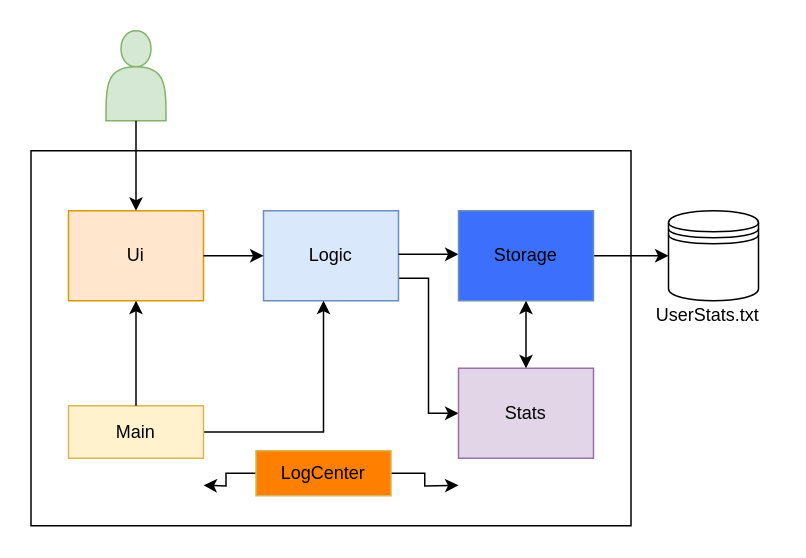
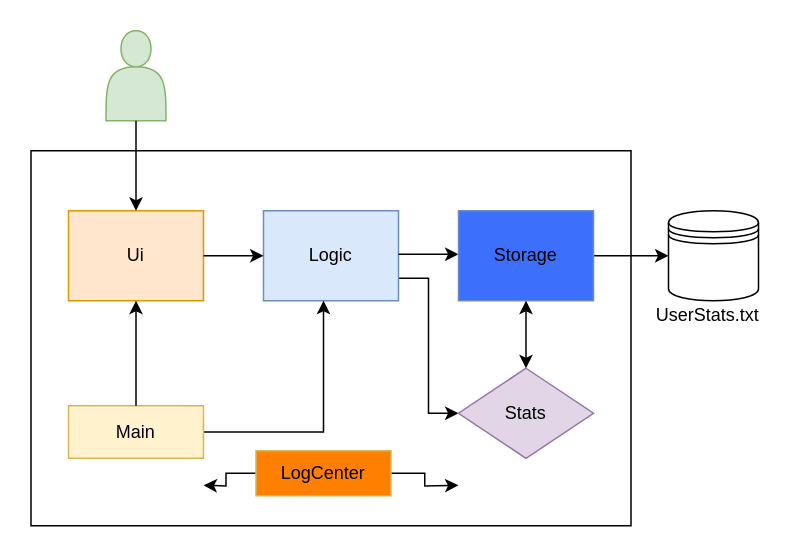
  <mxCell id="0" />
  <mxCell id="1" parent="0" />
  <mxCell id="2" value="" style="rounded=0;whiteSpace=wrap;html=1;" parent="1" vertex="1"><mxGeometry x="20" y="100" width="400" height="250" as="geometry" /></mxCell>
  <mxCell id="3" value="Ui" style="rounded=0;whiteSpace=wrap;html=1;fillColor=#ffe6cc;strokeColor=#d79b00;" parent="1" vertex="1"><mxGeometry x="45" y="140" width="90" height="60" as="geometry" /></mxCell>
  <mxCell id="4" style="edgeStyle=orthogonalEdgeStyle;rounded=0;orthogonalLoop=1;jettySize=auto;html=1;exitX=1;exitY=0.75;exitDx=0;exitDy=0;entryX=0;entryY=0.5;entryDx=0;entryDy=0;" edge="1" parent="1" source="5" target="8"><mxGeometry relative="1" as="geometry" /></mxCell>
  <mxCell id="5" value="Logic" style="rounded=0;whiteSpace=wrap;html=1;fillColor=#dae8fc;strokeColor=#6c8ebf;" parent="1" vertex="1"><mxGeometry x="175" y="140" width="90" height="60" as="geometry" /></mxCell>
  <mxCell id="6" style="edgeStyle=orthogonalEdgeStyle;rounded=0;orthogonalLoop=1;jettySize=auto;html=1;exitX=1;exitY=0.5;exitDx=0;exitDy=0;" edge="1" parent="1" source="7"><mxGeometry relative="1" as="geometry"><mxPoint x="215" y="200" as="targetPoint" /><Array as="points"><mxPoint x="215" y="288" /></Array></mxGeometry></mxCell>
  <mxCell id="7" value="Main" style="rounded=0;whiteSpace=wrap;html=1;fillColor=#fff2cc;strokeColor=#d6b656;" parent="1" vertex="1"><mxGeometry x="45" y="270" width="90" height="35" as="geometry" /></mxCell>
- <mxCell id="8" value="Stats" style="rounded=0;whiteSpace=wrap;html=1;fillColor=#e1d5e7;strokeColor=#9673a6;" parent="1" vertex="1"><mxGeometry x="305" y="245" width="90" height="60" as="geometry" /></mxCell>
+ <mxCell id="8" value="Stats" style="rhombus;whiteSpace=wrap;html=1;fillColor=#e1d5e7;strokeColor=#9673a6;" parent="1" vertex="1"><mxGeometry x="305" y="245" width="90" height="60" as="geometry" /></mxCell>
  <mxCell id="9" value="" style="shape=actor;whiteSpace=wrap;html=1;fillColor=#d5e8d4;strokeColor=#82b366;" parent="1" vertex="1"><mxGeometry x="70" y="20" width="40" height="60" as="geometry" /></mxCell>
  <mxCell id="10" value="" style="endArrow=classic;html=1;entryX=0.5;entryY=1;entryDx=0;entryDy=0;" parent="1" edge="1" target="3"><mxGeometry width="50" height="50" relative="1" as="geometry"><mxPoint x="90" y="270" as="sourcePoint" /><mxPoint x="125" y="230" as="targetPoint" /></mxGeometry></mxCell>
  <mxCell id="11" value="" style="endArrow=classic;html=1;entryX=0.5;entryY=0;entryDx=0;entryDy=0;" parent="1" target="3" edge="1"><mxGeometry width="50" height="50" relative="1" as="geometry"><mxPoint x="90" y="80" as="sourcePoint" /><mxPoint x="140" y="30" as="targetPoint" /></mxGeometry></mxCell>
  <mxCell id="12" value="" style="endArrow=classic;html=1;entryX=0;entryY=0.5;entryDx=0;entryDy=0;exitX=1;exitY=0.5;exitDx=0;exitDy=0;" parent="1" source="3" target="5" edge="1"><mxGeometry width="50" height="50" relative="1" as="geometry"><mxPoint x="135" y="160" as="sourcePoint" /><mxPoint x="135" y="220" as="targetPoint" /></mxGeometry></mxCell>
  <mxCell id="13" value="" style="endArrow=classic;html=1;exitX=1;exitY=0.5;exitDx=0;exitDy=0;" parent="1" edge="1"><mxGeometry width="50" height="50" relative="1" as="geometry"><mxPoint x="265" y="169" as="sourcePoint" /><mxPoint x="305" y="169" as="targetPoint" /></mxGeometry></mxCell>
  <mxCell id="14" value="" style="shape=datastore;whiteSpace=wrap;html=1;" parent="1" vertex="1"><mxGeometry x="445" y="140" width="60" height="60" as="geometry" /></mxCell>
  <mxCell id="15" value="UserStats.txt" style="text;html=1;resizable=0;points=[];autosize=1;align=left;verticalAlign=top;spacingTop=-4;" parent="1" vertex="1"><mxGeometry x="435" y="200" width="80" height="20" as="geometry" /></mxCell>
  <mxCell id="16" style="edgeStyle=orthogonalEdgeStyle;rounded=0;orthogonalLoop=1;jettySize=auto;html=1;exitX=1;exitY=0.5;exitDx=0;exitDy=0;" edge="1" parent="1" source="17" target="14"><mxGeometry relative="1" as="geometry" /></mxCell>
  <mxCell id="17" value="Storage" style="rounded=0;whiteSpace=wrap;html=1;fillColor=#3C70FC;strokeColor=#6c8ebf;" vertex="1" parent="1"><mxGeometry x="305" y="140" width="90" height="60" as="geometry" /></mxCell>
  <mxCell id="18" value="" style="edgeStyle=orthogonalEdgeStyle;rounded=0;orthogonalLoop=1;jettySize=auto;html=1;" edge="1" parent="1" source="20"><mxGeometry relative="1" as="geometry"><mxPoint x="135" y="323" as="targetPoint" /></mxGeometry></mxCell>
  <mxCell id="19" value="" style="edgeStyle=orthogonalEdgeStyle;rounded=0;orthogonalLoop=1;jettySize=auto;html=1;" edge="1" parent="1" source="20"><mxGeometry relative="1" as="geometry"><mxPoint x="305" y="323" as="targetPoint" /></mxGeometry></mxCell>
  <mxCell id="20" value="LogCenter" style="rounded=0;whiteSpace=wrap;html=1;fillColor=#FF8000;strokeColor=#d6b656;shadow=0;" vertex="1" parent="1"><mxGeometry x="170" y="300" width="90" height="30" as="geometry" /></mxCell>
  <mxCell id="21" value="" style="endArrow=classic;startArrow=classic;html=1;exitX=0.5;exitY=0;exitDx=0;exitDy=0;" edge="1" parent="1" source="8" target="17"><mxGeometry width="50" height="50" relative="1" as="geometry"><mxPoint x="305" y="250" as="sourcePoint" /><mxPoint x="355" y="200" as="targetPoint" /></mxGeometry></mxCell>
